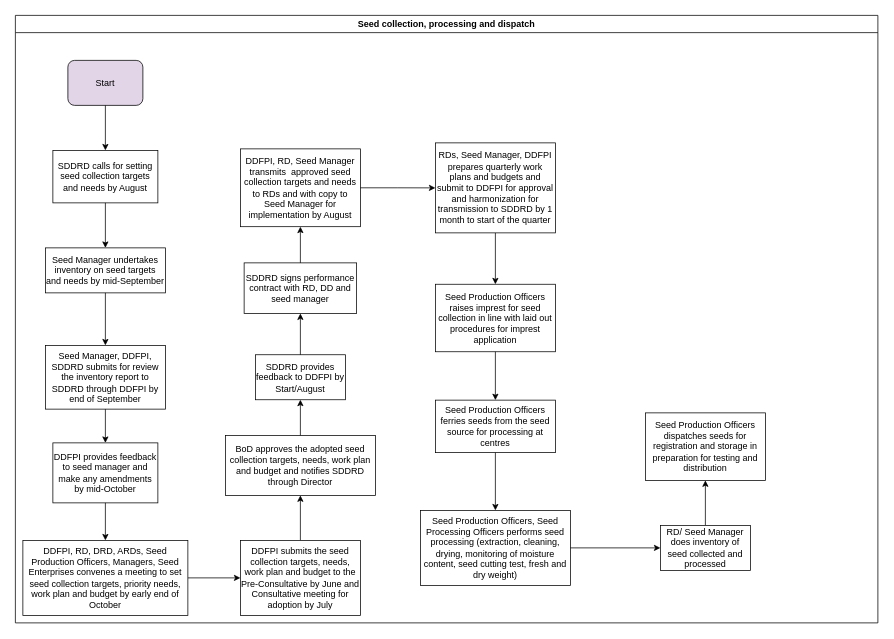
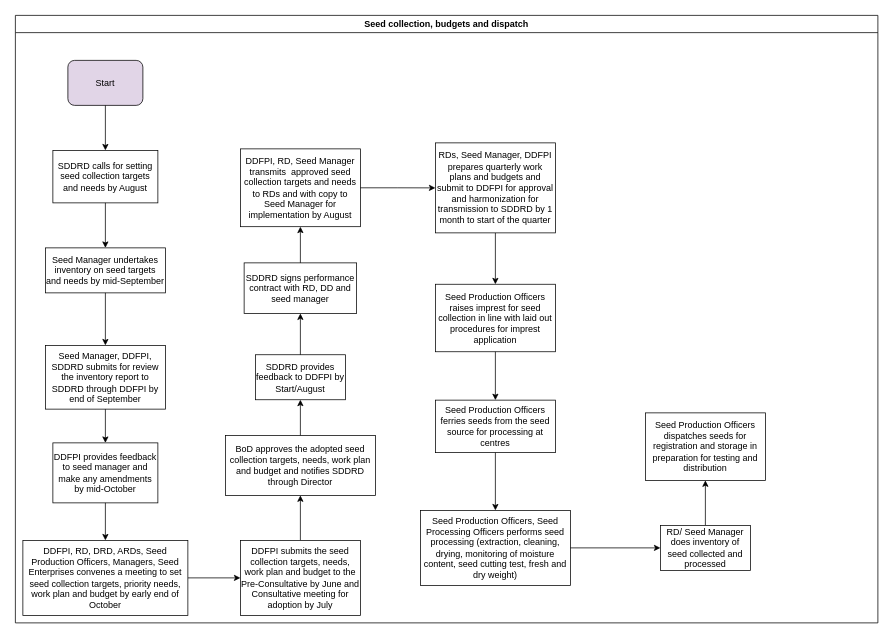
  <mxCell id="0" />
  <mxCell id="1" parent="0" />
- <mxCell id="2" value="Seed collection, processing and dispatch" style="swimlane;" vertex="1" parent="1"><mxGeometry x="20" y="20" width="1150" height="810" as="geometry" /></mxCell>
+ <mxCell id="2" value="Seed collection, budgets and dispatch" style="swimlane;" vertex="1" parent="1"><mxGeometry x="20" y="20" width="1150" height="810" as="geometry" /></mxCell>
  <mxCell id="3" value="Start" style="rounded=1;whiteSpace=wrap;html=1;fillColor=#e1d5e7;" vertex="1" parent="2"><mxGeometry x="70" y="60" width="100" height="60" as="geometry" /></mxCell>
  <mxCell id="4" value="SDDRD calls for setting seed collection targets and needs by August" style="rounded=0;whiteSpace=wrap;html=1;" vertex="1" parent="2"><mxGeometry x="50" y="180" width="140" height="70" as="geometry" /></mxCell>
  <mxCell id="5" value="" style="edgeStyle=orthogonalEdgeStyle;rounded=0;orthogonalLoop=1;jettySize=auto;html=1;" edge="1" parent="2" source="3" target="4"><mxGeometry relative="1" as="geometry"><mxPoint x="120" y="200" as="targetPoint" /></mxGeometry></mxCell>
  <mxCell id="6" value="Seed Manager undertakes inventory on seed targets and needs by mid-September" style="whiteSpace=wrap;html=1;rounded=0;" vertex="1" parent="2"><mxGeometry x="40" y="310" width="160" height="60" as="geometry" /></mxCell>
  <mxCell id="7" value="" style="edgeStyle=orthogonalEdgeStyle;rounded=0;orthogonalLoop=1;jettySize=auto;html=1;" edge="1" parent="2" source="4" target="6"><mxGeometry relative="1" as="geometry" /></mxCell>
  <mxCell id="8" value="Seed Manager, DDFPI, SDDRD submits for review the inventory report to SDDRD through DDFPI by end of September" style="whiteSpace=wrap;html=1;rounded=0;" vertex="1" parent="2"><mxGeometry x="40" y="440" width="160" height="85" as="geometry" /></mxCell>
  <mxCell id="9" value="" style="edgeStyle=orthogonalEdgeStyle;rounded=0;orthogonalLoop=1;jettySize=auto;html=1;" edge="1" parent="2" source="6" target="8"><mxGeometry relative="1" as="geometry" /></mxCell>
  <mxCell id="10" value="DDFPI provides feedback to seed manager and make any amendments by mid-October" style="whiteSpace=wrap;html=1;rounded=0;" vertex="1" parent="2"><mxGeometry x="50" y="570" width="140" height="80" as="geometry" /></mxCell>
  <mxCell id="11" value="" style="edgeStyle=orthogonalEdgeStyle;rounded=0;orthogonalLoop=1;jettySize=auto;html=1;" edge="1" parent="2" source="8" target="10"><mxGeometry relative="1" as="geometry" /></mxCell>
  <mxCell id="12" value="BoD approves the adopted seed collection targets, needs, work plan and budget and notifies SDDRD through Director" style="whiteSpace=wrap;html=1;rounded=0;" vertex="1" parent="2"><mxGeometry x="280" y="560" width="200" height="80" as="geometry" /></mxCell>
  <mxCell id="13" value="SDDRD provides feedback to DDFPI by Start/August" style="whiteSpace=wrap;html=1;rounded=0;" vertex="1" parent="2"><mxGeometry x="320" y="452.5" width="120" height="60" as="geometry" /></mxCell>
  <mxCell id="14" value="" style="edgeStyle=orthogonalEdgeStyle;rounded=0;orthogonalLoop=1;jettySize=auto;html=1;" edge="1" parent="2" source="12" target="13"><mxGeometry relative="1" as="geometry" /></mxCell>
  <mxCell id="15" value="SDDRD signs performance contract with RD, DD and seed manager" style="whiteSpace=wrap;html=1;rounded=0;" vertex="1" parent="2"><mxGeometry x="305" y="330" width="150" height="67.5" as="geometry" /></mxCell>
  <mxCell id="16" value="" style="edgeStyle=orthogonalEdgeStyle;rounded=0;orthogonalLoop=1;jettySize=auto;html=1;" edge="1" parent="2" source="13" target="15"><mxGeometry relative="1" as="geometry" /></mxCell>
  <mxCell id="17" value="DDFPI, RD, Seed Manager transmits&amp;nbsp; approved seed collection targets and needs to RDs and with copy to Seed Manager for implementation by August" style="whiteSpace=wrap;html=1;rounded=0;" vertex="1" parent="2"><mxGeometry x="300" y="178" width="160" height="103.75" as="geometry" /></mxCell>
  <mxCell id="18" value="" style="edgeStyle=orthogonalEdgeStyle;rounded=0;orthogonalLoop=1;jettySize=auto;html=1;" edge="1" parent="2" source="15" target="17"><mxGeometry relative="1" as="geometry" /></mxCell>
  <mxCell id="19" value="Seed Production Officers raises imprest for seed collection in line with laid out procedures for imprest application" style="whiteSpace=wrap;html=1;rounded=0;" vertex="1" parent="2"><mxGeometry x="560" y="358.5" width="160" height="90" as="geometry" /></mxCell>
  <mxCell id="20" value="Seed Production Officers ferries seeds from the seed source for processing at centres" style="whiteSpace=wrap;html=1;rounded=0;" vertex="1" parent="2"><mxGeometry x="560" y="513" width="160" height="70" as="geometry" /></mxCell>
  <mxCell id="21" value="" style="edgeStyle=orthogonalEdgeStyle;rounded=0;orthogonalLoop=1;jettySize=auto;html=1;" edge="1" parent="2" source="19" target="20"><mxGeometry relative="1" as="geometry" /></mxCell>
  <mxCell id="22" value="Seed Production Officers, Seed Processing Officers performs seed processing (extraction, cleaning, drying, monitoring of moisture content, seed cutting test, fresh and dry weight)" style="whiteSpace=wrap;html=1;rounded=0;" vertex="1" parent="2"><mxGeometry x="540" y="660" width="200" height="100" as="geometry" /></mxCell>
  <mxCell id="23" value="" style="edgeStyle=orthogonalEdgeStyle;rounded=0;orthogonalLoop=1;jettySize=auto;html=1;" edge="1" parent="2" source="20" target="22"><mxGeometry relative="1" as="geometry" /></mxCell>
  <mxCell id="24" value="" style="edgeStyle=orthogonalEdgeStyle;rounded=0;orthogonalLoop=1;jettySize=auto;html=1;" edge="1" parent="1" source="25" target="28"><mxGeometry relative="1" as="geometry" /></mxCell>
  <mxCell id="25" value="DDFPI, RD, DRD, ARDs, Seed Production Officers, Managers, Seed Enterprises convenes a meeting to set seed collection targets, priority needs, work plan and budget by early end of October" style="whiteSpace=wrap;html=1;rounded=0;" vertex="1" parent="1"><mxGeometry x="30" y="720" width="220" height="100" as="geometry" /></mxCell>
  <mxCell id="26" value="" style="edgeStyle=orthogonalEdgeStyle;rounded=0;orthogonalLoop=1;jettySize=auto;html=1;" edge="1" parent="1" source="10" target="25"><mxGeometry relative="1" as="geometry" /></mxCell>
  <mxCell id="27" value="" style="edgeStyle=orthogonalEdgeStyle;rounded=0;orthogonalLoop=1;jettySize=auto;html=1;" edge="1" parent="1" source="28" target="12"><mxGeometry relative="1" as="geometry" /></mxCell>
  <mxCell id="28" value="DDFPI submits the seed collection targets, needs, work plan and budget to the Pre-Consultative by June and Consultative meeting for adoption by July" style="whiteSpace=wrap;html=1;rounded=0;" vertex="1" parent="1"><mxGeometry x="320" y="720" width="160" height="100" as="geometry" /></mxCell>
  <mxCell id="29" value="" style="edgeStyle=orthogonalEdgeStyle;rounded=0;orthogonalLoop=1;jettySize=auto;html=1;" edge="1" parent="1" source="30" target="19"><mxGeometry relative="1" as="geometry" /></mxCell>
  <mxCell id="30" value="RDs, Seed Manager, DDFPI prepares quarterly work plans and budgets and submit to DDFPI for approval and harmonization for transmission to SDDRD by 1 month to start of the quarter" style="whiteSpace=wrap;html=1;rounded=0;" vertex="1" parent="1"><mxGeometry x="580" y="190" width="160" height="120" as="geometry" /></mxCell>
  <mxCell id="31" value="" style="edgeStyle=orthogonalEdgeStyle;rounded=0;orthogonalLoop=1;jettySize=auto;html=1;" edge="1" parent="1" source="17" target="30"><mxGeometry relative="1" as="geometry" /></mxCell>
  <mxCell id="32" value="" style="edgeStyle=orthogonalEdgeStyle;rounded=0;orthogonalLoop=1;jettySize=auto;html=1;" edge="1" parent="1" source="33" target="35"><mxGeometry relative="1" as="geometry" /></mxCell>
  <mxCell id="33" value="RD/ Seed Manager does inventory of seed collected and processed" style="whiteSpace=wrap;html=1;rounded=0;" vertex="1" parent="1"><mxGeometry x="880" y="700" width="120" height="60" as="geometry" /></mxCell>
  <mxCell id="34" value="" style="edgeStyle=orthogonalEdgeStyle;rounded=0;orthogonalLoop=1;jettySize=auto;html=1;" edge="1" parent="1" source="22" target="33"><mxGeometry relative="1" as="geometry" /></mxCell>
  <mxCell id="35" value="Seed Production Officers dispatches seeds for registration and storage in preparation for testing and distribution" style="whiteSpace=wrap;html=1;rounded=0;" vertex="1" parent="1"><mxGeometry x="860" y="550" width="160" height="90" as="geometry" /></mxCell>
